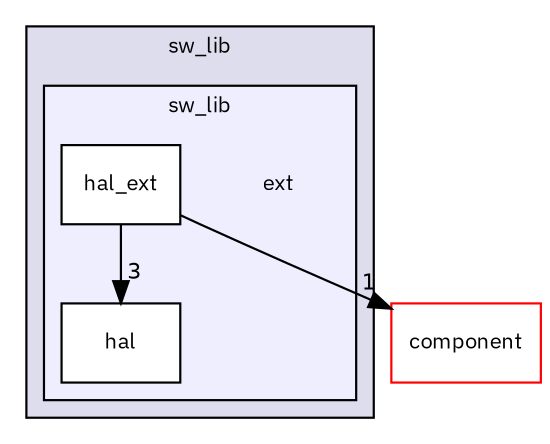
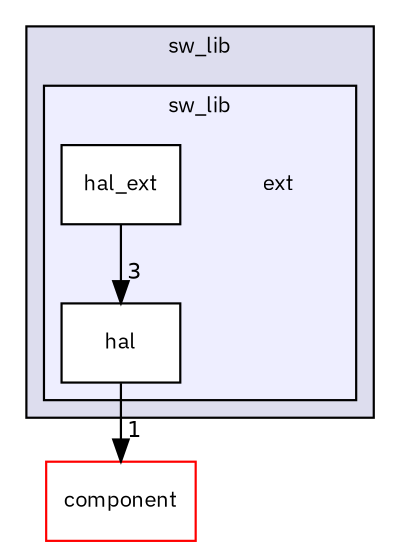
  digraph {
    compound=true
    fontname="IBM Plex Sans"
    node [fontname="IBM Plex Sans" fontsize=10 shape=box color=black fillcolor=white style=filled]
    edge [fontname="IBM Plex Sans" labeldistance=1.5 labelfontname=Helvetica labelfontsize=10]
    n1 [label=ext shape=plaintext color="" fillcolor="" style=""]
    n2 [label=hal]
    n3 [label=hal_ext]
    n4 [color=red label=component]
    subgraph cluster_1 {
      bgcolor="#ddddee"
      fontsize=10
      label=sw_lib
      pencolor=black
      subgraph cluster_2 {
        bgcolor="#eeeeff"
        fontsize=10
        label=sw_lib
        pencolor=black
        n1
        n2
        n3
      }
    }
    n3 -> n2 [headlabel=3]
-   n3 -> n4 [headlabel=1]
+   n2 -> n4 [headlabel=1]
  }
